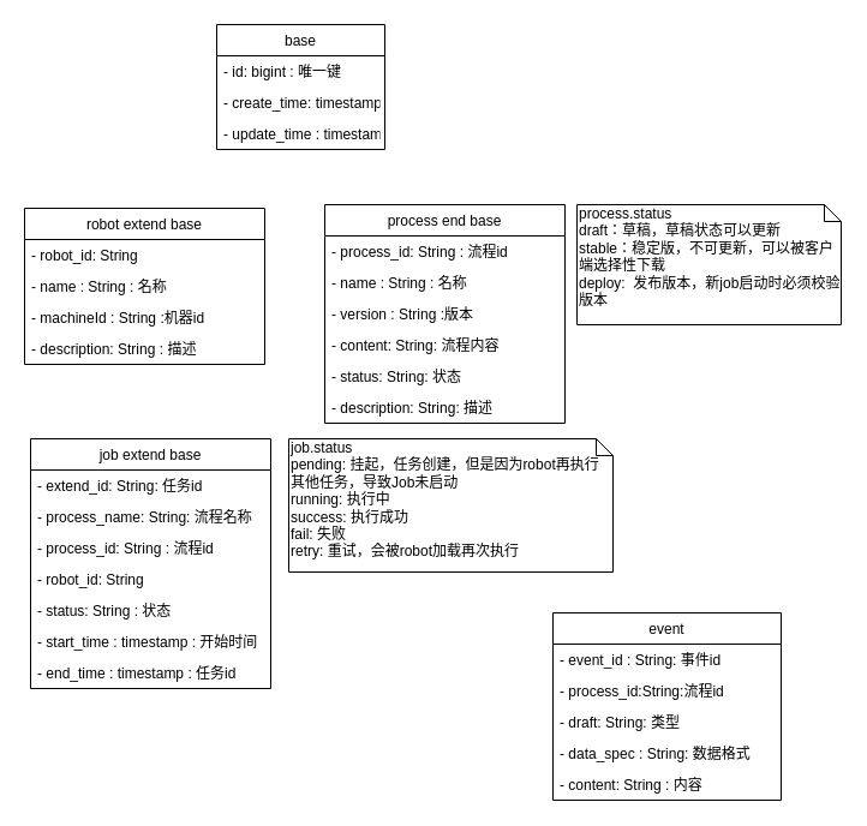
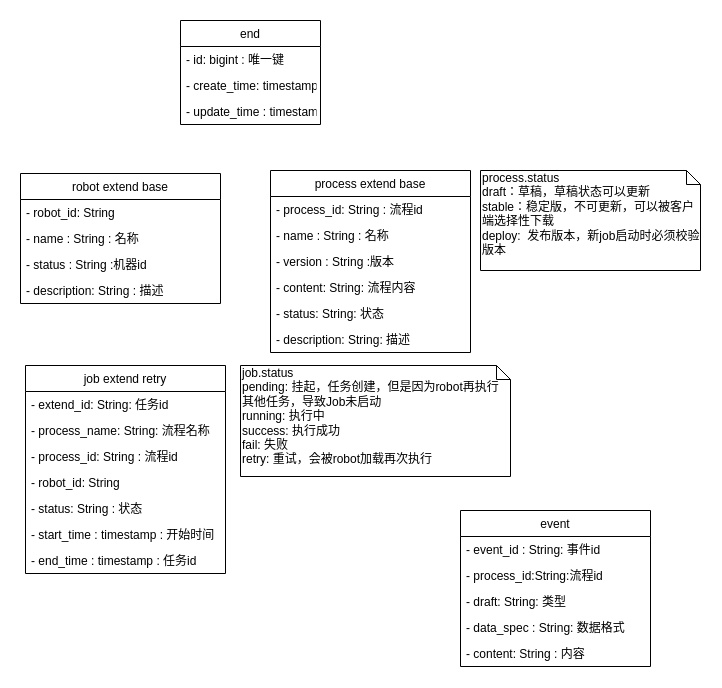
  <mxCell id="0" />
  <mxCell id="1" parent="0" />
  <mxCell id="2" value="robot extend base" style="swimlane;fontStyle=0;childLayout=stackLayout;horizontal=1;startSize=26;fillColor=none;horizontalStack=0;resizeParent=1;resizeParentMax=0;resizeLast=0;collapsible=1;marginBottom=0;flipH=0;flipV=0;aspect=fixed;" vertex="1" parent="1"><mxGeometry x="20" y="173" width="200" height="130" as="geometry"><mxRectangle x="100" y="67" width="60" height="26" as="alternateBounds" /></mxGeometry></mxCell>
  <mxCell id="3" value="- robot_id: String " style="text;strokeColor=none;fillColor=none;align=left;verticalAlign=top;spacingLeft=4;spacingRight=4;overflow=hidden;rotatable=0;points=[[0,0.5],[1,0.5]];portConstraint=eastwest;" vertex="1" parent="2"><mxGeometry y="26" width="200" height="26" as="geometry" /></mxCell>
  <mxCell id="4" value="- name : String : 名称&#10;&#10;" style="text;strokeColor=none;fillColor=none;align=left;verticalAlign=top;spacingLeft=4;spacingRight=4;overflow=hidden;rotatable=0;points=[[0,0.5],[1,0.5]];portConstraint=eastwest;" vertex="1" parent="2"><mxGeometry y="52" width="200" height="26" as="geometry" /></mxCell>
- <mxCell id="5" value="- machineId : String :机器id" style="text;strokeColor=none;fillColor=none;align=left;verticalAlign=top;spacingLeft=4;spacingRight=4;overflow=hidden;rotatable=0;points=[[0,0.5],[1,0.5]];portConstraint=eastwest;" vertex="1" parent="2"><mxGeometry y="78" width="200" height="26" as="geometry" /></mxCell>
+ <mxCell id="5" value="- status : String :机器id" style="text;strokeColor=none;fillColor=none;align=left;verticalAlign=top;spacingLeft=4;spacingRight=4;overflow=hidden;rotatable=0;points=[[0,0.5],[1,0.5]];portConstraint=eastwest;" vertex="1" parent="2"><mxGeometry y="78" width="200" height="26" as="geometry" /></mxCell>
  <mxCell id="6" value="- description: String : 描述" style="text;strokeColor=none;fillColor=none;align=left;verticalAlign=top;spacingLeft=4;spacingRight=4;overflow=hidden;rotatable=0;points=[[0,0.5],[1,0.5]];portConstraint=eastwest;" vertex="1" parent="2"><mxGeometry y="104" width="200" height="26" as="geometry" /></mxCell>
- <mxCell id="7" value="process end base" style="swimlane;fontStyle=0;childLayout=stackLayout;horizontal=1;startSize=26;fillColor=none;horizontalStack=0;resizeParent=1;resizeParentMax=0;resizeLast=0;collapsible=1;marginBottom=0;" vertex="1" parent="1"><mxGeometry x="270" y="170" width="200" height="182" as="geometry" /></mxCell>
+ <mxCell id="7" value="process extend base" style="swimlane;fontStyle=0;childLayout=stackLayout;horizontal=1;startSize=26;fillColor=none;horizontalStack=0;resizeParent=1;resizeParentMax=0;resizeLast=0;collapsible=1;marginBottom=0;" vertex="1" parent="1"><mxGeometry x="270" y="170" width="200" height="182" as="geometry" /></mxCell>
  <mxCell id="8" value="- process_id: String : 流程id" style="text;strokeColor=none;fillColor=none;align=left;verticalAlign=top;spacingLeft=4;spacingRight=4;overflow=hidden;rotatable=0;points=[[0,0.5],[1,0.5]];portConstraint=eastwest;" vertex="1" parent="7"><mxGeometry y="26" width="200" height="26" as="geometry" /></mxCell>
  <mxCell id="9" value="- name : String : 名称" style="text;strokeColor=none;fillColor=none;align=left;verticalAlign=top;spacingLeft=4;spacingRight=4;overflow=hidden;rotatable=0;points=[[0,0.5],[1,0.5]];portConstraint=eastwest;" vertex="1" parent="7"><mxGeometry y="52" width="200" height="26" as="geometry" /></mxCell>
  <mxCell id="10" value="- version : String :版本" style="text;strokeColor=none;fillColor=none;align=left;verticalAlign=top;spacingLeft=4;spacingRight=4;overflow=hidden;rotatable=0;points=[[0,0.5],[1,0.5]];portConstraint=eastwest;" vertex="1" parent="7"><mxGeometry y="78" width="200" height="26" as="geometry" /></mxCell>
  <mxCell id="11" value="- content: String: 流程内容" style="text;strokeColor=none;fillColor=none;align=left;verticalAlign=top;spacingLeft=4;spacingRight=4;overflow=hidden;rotatable=0;points=[[0,0.5],[1,0.5]];portConstraint=eastwest;" vertex="1" parent="7"><mxGeometry y="104" width="200" height="26" as="geometry" /></mxCell>
  <mxCell id="12" value="- status: String: 状态" style="text;strokeColor=none;fillColor=none;align=left;verticalAlign=top;spacingLeft=4;spacingRight=4;overflow=hidden;rotatable=0;points=[[0,0.5],[1,0.5]];portConstraint=eastwest;" vertex="1" parent="7"><mxGeometry y="130" width="200" height="26" as="geometry" /></mxCell>
  <mxCell id="13" value="- description: String: 描述" style="text;strokeColor=none;fillColor=none;align=left;verticalAlign=top;spacingLeft=4;spacingRight=4;overflow=hidden;rotatable=0;points=[[0,0.5],[1,0.5]];portConstraint=eastwest;" vertex="1" parent="7"><mxGeometry y="156" width="200" height="26" as="geometry" /></mxCell>
- <mxCell id="14" value="base" style="swimlane;fontStyle=0;childLayout=stackLayout;horizontal=1;startSize=26;fillColor=none;horizontalStack=0;resizeParent=1;resizeParentMax=0;resizeLast=0;collapsible=1;marginBottom=0;" vertex="1" parent="1"><mxGeometry x="180" y="20" width="140" height="104" as="geometry" /></mxCell>
+ <mxCell id="14" value="end" style="swimlane;fontStyle=0;childLayout=stackLayout;horizontal=1;startSize=26;fillColor=none;horizontalStack=0;resizeParent=1;resizeParentMax=0;resizeLast=0;collapsible=1;marginBottom=0;" vertex="1" parent="1"><mxGeometry x="180" y="20" width="140" height="104" as="geometry" /></mxCell>
  <mxCell id="15" value="- id: bigint : 唯一键" style="text;strokeColor=none;fillColor=none;align=left;verticalAlign=top;spacingLeft=4;spacingRight=4;overflow=hidden;rotatable=0;points=[[0,0.5],[1,0.5]];portConstraint=eastwest;" vertex="1" parent="14"><mxGeometry y="26" width="140" height="26" as="geometry" /></mxCell>
  <mxCell id="16" value="- create_time: timestamp : 创建时间" style="text;strokeColor=none;fillColor=none;align=left;verticalAlign=top;spacingLeft=4;spacingRight=4;overflow=hidden;rotatable=0;points=[[0,0.5],[1,0.5]];portConstraint=eastwest;" vertex="1" parent="14"><mxGeometry y="52" width="140" height="26" as="geometry" /></mxCell>
  <mxCell id="17" value="- update_time : timestamp: 更新时间" style="text;strokeColor=none;fillColor=none;align=left;verticalAlign=top;spacingLeft=4;spacingRight=4;overflow=hidden;rotatable=0;points=[[0,0.5],[1,0.5]];portConstraint=eastwest;" vertex="1" parent="14"><mxGeometry y="78" width="140" height="26" as="geometry" /></mxCell>
  <mxCell id="18" value="process.status&lt;br&gt;draft：草稿，草稿状态可以更新&lt;br&gt;stable：稳定版，不可更新，可以被客户端选择性下载&lt;br&gt;deploy: &amp;nbsp;发布版本，新job启动时必须校验版本&lt;br&gt;" style="shape=note;whiteSpace=wrap;html=1;size=14;verticalAlign=top;align=left;spacingTop=-6;" vertex="1" parent="1"><mxGeometry x="480" y="170" width="220" height="100" as="geometry" /></mxCell>
- <mxCell id="19" value="job extend base" style="swimlane;fontStyle=0;childLayout=stackLayout;horizontal=1;startSize=26;fillColor=none;horizontalStack=0;resizeParent=1;resizeParentMax=0;resizeLast=0;collapsible=1;marginBottom=0;" vertex="1" parent="1"><mxGeometry x="25" y="365" width="200" height="208" as="geometry" /></mxCell>
+ <mxCell id="19" value="job extend retry" style="swimlane;fontStyle=0;childLayout=stackLayout;horizontal=1;startSize=26;fillColor=none;horizontalStack=0;resizeParent=1;resizeParentMax=0;resizeLast=0;collapsible=1;marginBottom=0;" vertex="1" parent="1"><mxGeometry x="25" y="365" width="200" height="208" as="geometry" /></mxCell>
  <mxCell id="20" value="- extend_id: String: 任务id" style="text;strokeColor=none;fillColor=none;align=left;verticalAlign=top;spacingLeft=4;spacingRight=4;overflow=hidden;rotatable=0;points=[[0,0.5],[1,0.5]];portConstraint=eastwest;" vertex="1" parent="19"><mxGeometry y="26" width="200" height="26" as="geometry" /></mxCell>
  <mxCell id="21" value="- process_name: String: 流程名称" style="text;strokeColor=none;fillColor=none;align=left;verticalAlign=top;spacingLeft=4;spacingRight=4;overflow=hidden;rotatable=0;points=[[0,0.5],[1,0.5]];portConstraint=eastwest;" vertex="1" parent="19"><mxGeometry y="52" width="200" height="26" as="geometry" /></mxCell>
  <mxCell id="22" value="- process_id: String : 流程id&#10;&#10;" style="text;strokeColor=none;fillColor=none;align=left;verticalAlign=top;spacingLeft=4;spacingRight=4;overflow=hidden;rotatable=0;points=[[0,0.5],[1,0.5]];portConstraint=eastwest;" vertex="1" parent="19"><mxGeometry y="78" width="200" height="26" as="geometry" /></mxCell>
  <mxCell id="23" value="- robot_id: String&#10;&#10;" style="text;strokeColor=none;fillColor=none;align=left;verticalAlign=top;spacingLeft=4;spacingRight=4;overflow=hidden;rotatable=0;points=[[0,0.5],[1,0.5]];portConstraint=eastwest;" vertex="1" parent="19"><mxGeometry y="104" width="200" height="26" as="geometry" /></mxCell>
  <mxCell id="24" value="- status: String : 状态" style="text;strokeColor=none;fillColor=none;align=left;verticalAlign=top;spacingLeft=4;spacingRight=4;overflow=hidden;rotatable=0;points=[[0,0.5],[1,0.5]];portConstraint=eastwest;" vertex="1" parent="19"><mxGeometry y="130" width="200" height="26" as="geometry" /></mxCell>
  <mxCell id="25" value="- start_time : timestamp : 开始时间" style="text;strokeColor=none;fillColor=none;align=left;verticalAlign=top;spacingLeft=4;spacingRight=4;overflow=hidden;rotatable=0;points=[[0,0.5],[1,0.5]];portConstraint=eastwest;" vertex="1" parent="19"><mxGeometry y="156" width="200" height="26" as="geometry" /></mxCell>
  <mxCell id="26" value="- end_time : timestamp : 任务id" style="text;strokeColor=none;fillColor=none;align=left;verticalAlign=top;spacingLeft=4;spacingRight=4;overflow=hidden;rotatable=0;points=[[0,0.5],[1,0.5]];portConstraint=eastwest;" vertex="1" parent="19"><mxGeometry y="182" width="200" height="26" as="geometry" /></mxCell>
  <mxCell id="27" value="job.status&lt;br&gt;pending: 挂起，任务创建，但是因为robot再执行其他任务，导致Job未启动&lt;br&gt;running: 执行中&lt;br&gt;success: 执行成功&lt;br&gt;fail: 失败&lt;br&gt;retry: 重试，会被robot加载再次执行&lt;br&gt;" style="shape=note;whiteSpace=wrap;html=1;size=14;verticalAlign=top;align=left;spacingTop=-6;" vertex="1" parent="1"><mxGeometry x="240" y="365" width="270" height="111" as="geometry" /></mxCell>
  <mxCell id="28" value="event" style="swimlane;fontStyle=0;childLayout=stackLayout;horizontal=1;startSize=26;fillColor=none;horizontalStack=0;resizeParent=1;resizeParentMax=0;resizeLast=0;collapsible=1;marginBottom=0;" vertex="1" parent="1"><mxGeometry x="460" y="510" width="190" height="156" as="geometry" /></mxCell>
  <mxCell id="29" value="- event_id : String: 事件id" style="text;strokeColor=none;fillColor=none;align=left;verticalAlign=top;spacingLeft=4;spacingRight=4;overflow=hidden;rotatable=0;points=[[0,0.5],[1,0.5]];portConstraint=eastwest;" vertex="1" parent="28"><mxGeometry y="26" width="190" height="26" as="geometry" /></mxCell>
  <mxCell id="30" value="- process_id:String:流程id" style="text;strokeColor=none;fillColor=none;align=left;verticalAlign=top;spacingLeft=4;spacingRight=4;overflow=hidden;rotatable=0;points=[[0,0.5],[1,0.5]];portConstraint=eastwest;" vertex="1" parent="28"><mxGeometry y="52" width="190" height="26" as="geometry" /></mxCell>
  <mxCell id="31" value="- draft: String: 类型&#10;&#10;" style="text;strokeColor=none;fillColor=none;align=left;verticalAlign=top;spacingLeft=4;spacingRight=4;overflow=hidden;rotatable=0;points=[[0,0.5],[1,0.5]];portConstraint=eastwest;" vertex="1" parent="28"><mxGeometry y="78" width="190" height="26" as="geometry" /></mxCell>
  <mxCell id="32" value="- data_spec : String: 数据格式" style="text;strokeColor=none;fillColor=none;align=left;verticalAlign=top;spacingLeft=4;spacingRight=4;overflow=hidden;rotatable=0;points=[[0,0.5],[1,0.5]];portConstraint=eastwest;" vertex="1" parent="28"><mxGeometry y="104" width="190" height="26" as="geometry" /></mxCell>
  <mxCell id="33" value="- content: String : 内容" style="text;strokeColor=none;fillColor=none;align=left;verticalAlign=top;spacingLeft=4;spacingRight=4;overflow=hidden;rotatable=0;points=[[0,0.5],[1,0.5]];portConstraint=eastwest;" vertex="1" parent="28"><mxGeometry y="130" width="190" height="26" as="geometry" /></mxCell>
